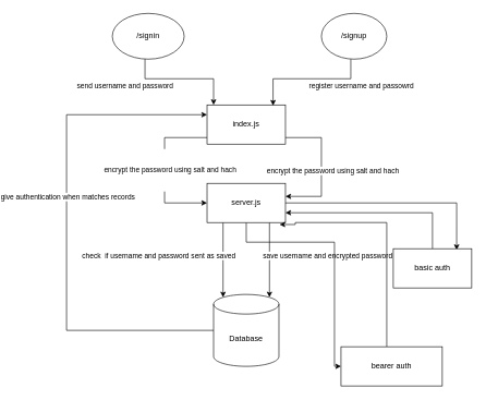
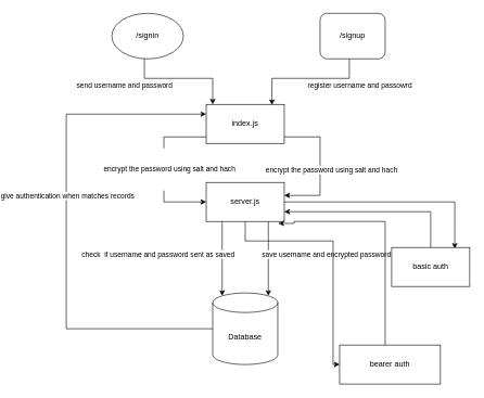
  <mxCell id="0" />
  <mxCell id="1" parent="0" />
  <mxCell id="2" value="" style="edgeStyle=orthogonalEdgeStyle;rounded=0;orthogonalLoop=1;jettySize=auto;html=1;" edge="1" parent="1" source="5" target="12"><mxGeometry relative="1" as="geometry"><Array as="points"><mxPoint x="410" y="210" /><mxPoint x="410" y="300" /></Array></mxGeometry></mxCell>
  <mxCell id="3" value="encrypt the password using salt and hach&amp;nbsp;" style="edgeLabel;html=1;align=center;verticalAlign=middle;resizable=0;points=[];" vertex="1" connectable="0" parent="2"><mxGeometry x="-0.852" y="3" relative="1" as="geometry"><mxPoint x="58" y="53" as="offset" /></mxGeometry></mxCell>
  <mxCell id="4" value="&#10;&#10;&lt;span style=&quot;color: rgb(0, 0, 0); font-family: helvetica; font-size: 11px; font-style: normal; font-weight: 400; letter-spacing: normal; text-align: center; text-indent: 0px; text-transform: none; word-spacing: 0px; background-color: rgb(255, 255, 255); display: inline; float: none;&quot;&gt;encrypt the password using salt and hach&amp;nbsp;&lt;/span&gt;&#10;&#10;" style="edgeStyle=orthogonalEdgeStyle;rounded=0;orthogonalLoop=1;jettySize=auto;html=1;" edge="1" parent="1" source="5" target="12"><mxGeometry y="10" relative="1" as="geometry"><Array as="points"><mxPoint x="170" y="210" /><mxPoint x="170" y="310" /></Array><mxPoint as="offset" /></mxGeometry></mxCell>
  <mxCell id="5" value="index.js" style="rounded=0;whiteSpace=wrap;html=1;" vertex="1" parent="1"><mxGeometry x="235" y="160" width="120" height="60" as="geometry" /></mxCell>
  <mxCell id="6" value="" style="edgeStyle=orthogonalEdgeStyle;rounded=0;orthogonalLoop=1;jettySize=auto;html=1;entryX=0.855;entryY=0;entryDx=0;entryDy=4.35;entryPerimeter=0;" edge="1" parent="1" source="12" target="21"><mxGeometry relative="1" as="geometry"><Array as="points"><mxPoint x="331" y="395" /></Array></mxGeometry></mxCell>
  <mxCell id="7" value="save username and encrypted password&amp;nbsp;" style="edgeLabel;html=1;align=center;verticalAlign=middle;resizable=0;points=[];" vertex="1" connectable="0" parent="6"><mxGeometry x="0.819" y="2" relative="1" as="geometry"><mxPoint x="88" y="-54" as="offset" /></mxGeometry></mxCell>
  <mxCell id="8" value="" style="edgeStyle=orthogonalEdgeStyle;rounded=0;orthogonalLoop=1;jettySize=auto;html=1;entryX=0.145;entryY=0;entryDx=0;entryDy=4.35;entryPerimeter=0;" edge="1" parent="1" source="12" target="21"><mxGeometry relative="1" as="geometry"><Array as="points"><mxPoint x="260" y="400" /></Array></mxGeometry></mxCell>
  <mxCell id="9" value="check&amp;nbsp; if username and password sent as saved" style="edgeLabel;html=1;align=center;verticalAlign=middle;resizable=0;points=[];" vertex="1" connectable="0" parent="8"><mxGeometry x="-0.196" y="1" relative="1" as="geometry"><mxPoint x="-100" y="4" as="offset" /></mxGeometry></mxCell>
  <mxCell id="10" style="edgeStyle=orthogonalEdgeStyle;rounded=0;orthogonalLoop=1;jettySize=auto;html=1;entryX=0.808;entryY=0.033;entryDx=0;entryDy=0;entryPerimeter=0;" edge="1" parent="1" source="12" target="23"><mxGeometry relative="1" as="geometry" /></mxCell>
  <mxCell id="11" style="edgeStyle=orthogonalEdgeStyle;rounded=0;orthogonalLoop=1;jettySize=auto;html=1;" edge="1" parent="1" source="12" target="25"><mxGeometry relative="1" as="geometry"><Array as="points"><mxPoint x="295" y="370" /><mxPoint x="430" y="370" /><mxPoint x="430" y="560" /></Array></mxGeometry></mxCell>
  <mxCell id="12" value="server.js" style="rounded=0;whiteSpace=wrap;html=1;" vertex="1" parent="1"><mxGeometry x="235" y="280" width="120" height="60" as="geometry" /></mxCell>
  <mxCell id="13" style="edgeStyle=orthogonalEdgeStyle;rounded=0;orthogonalLoop=1;jettySize=auto;html=1;" edge="1" parent="1"><mxGeometry relative="1" as="geometry"><mxPoint x="140" y="80.003" as="sourcePoint" /><mxPoint x="245" y="160" as="targetPoint" /><Array as="points"><mxPoint x="140" y="120" /><mxPoint x="245" y="120" /></Array></mxGeometry></mxCell>
  <mxCell id="14" value="send username and password&amp;nbsp;" style="edgeLabel;html=1;align=center;verticalAlign=middle;resizable=0;points=[];" vertex="1" connectable="0" parent="13"><mxGeometry x="0.286" y="-2" relative="1" as="geometry"><mxPoint x="-109" y="8" as="offset" /></mxGeometry></mxCell>
  <mxCell id="15" value="/signin" style="ellipse;whiteSpace=wrap;html=1;" vertex="1" parent="1"><mxGeometry x="90" y="20" width="110" height="70" as="geometry" /></mxCell>
  <mxCell id="16" style="edgeStyle=orthogonalEdgeStyle;rounded=0;orthogonalLoop=1;jettySize=auto;html=1;entryX=0.842;entryY=0.017;entryDx=0;entryDy=0;entryPerimeter=0;" edge="1" parent="1" source="18" target="5"><mxGeometry relative="1" as="geometry"><mxPoint x="340" y="150" as="targetPoint" /><Array as="points"><mxPoint x="455" y="120" /><mxPoint x="336" y="120" /></Array></mxGeometry></mxCell>
  <mxCell id="17" value="register username and passowrd" style="edgeLabel;html=1;align=center;verticalAlign=middle;resizable=0;points=[];" vertex="1" connectable="0" parent="16"><mxGeometry x="-0.348" y="3" relative="1" as="geometry"><mxPoint x="47" y="7" as="offset" /></mxGeometry></mxCell>
- <mxCell id="18" value="/signup" style="ellipse;whiteSpace=wrap;html=1;" vertex="1" parent="1"><mxGeometry x="410" y="20" width="100" height="70" as="geometry" /></mxCell>
+ <mxCell id="18" value="/signup" style="whiteSpace=wrap;html=1;rounded=1;" vertex="1" parent="1"><mxGeometry x="410" y="20" width="100" height="70" as="geometry" /></mxCell>
  <mxCell id="19" style="edgeStyle=orthogonalEdgeStyle;rounded=0;orthogonalLoop=1;jettySize=auto;html=1;entryX=0;entryY=0.25;entryDx=0;entryDy=0;" edge="1" parent="1" source="21" target="5"><mxGeometry relative="1" as="geometry"><Array as="points"><mxPoint x="20" y="505" /><mxPoint x="20" y="175" /></Array></mxGeometry></mxCell>
  <mxCell id="20" value="give authentication when matches records" style="edgeLabel;html=1;align=center;verticalAlign=middle;resizable=0;points=[];" vertex="1" connectable="0" parent="19"><mxGeometry x="0.117" y="-1" relative="1" as="geometry"><mxPoint as="offset" /></mxGeometry></mxCell>
  <mxCell id="21" value="Database" style="shape=cylinder3;whiteSpace=wrap;html=1;boundedLbl=1;backgroundOutline=1;size=15;" vertex="1" parent="1"><mxGeometry x="245" y="450" width="100" height="110" as="geometry" /></mxCell>
  <mxCell id="22" style="edgeStyle=orthogonalEdgeStyle;rounded=0;orthogonalLoop=1;jettySize=auto;html=1;entryX=1;entryY=0.75;entryDx=0;entryDy=0;" edge="1" parent="1" source="23" target="12"><mxGeometry relative="1" as="geometry"><Array as="points"><mxPoint x="580" y="325" /></Array></mxGeometry></mxCell>
  <mxCell id="23" value="basic auth" style="rounded=0;whiteSpace=wrap;html=1;" vertex="1" parent="1"><mxGeometry x="520" y="380" width="120" height="60" as="geometry" /></mxCell>
  <mxCell id="24" style="edgeStyle=orthogonalEdgeStyle;rounded=0;orthogonalLoop=1;jettySize=auto;html=1;entryX=0.925;entryY=1.05;entryDx=0;entryDy=0;entryPerimeter=0;" edge="1" parent="1" source="25" target="12"><mxGeometry relative="1" as="geometry"><Array as="points"><mxPoint x="510" y="340" /><mxPoint x="370" y="340" /><mxPoint x="370" y="343" /></Array></mxGeometry></mxCell>
  <mxCell id="25" value="bearer auth" style="rounded=0;whiteSpace=wrap;html=1;" vertex="1" parent="1"><mxGeometry x="440" y="530" width="155" height="60" as="geometry" /></mxCell>
